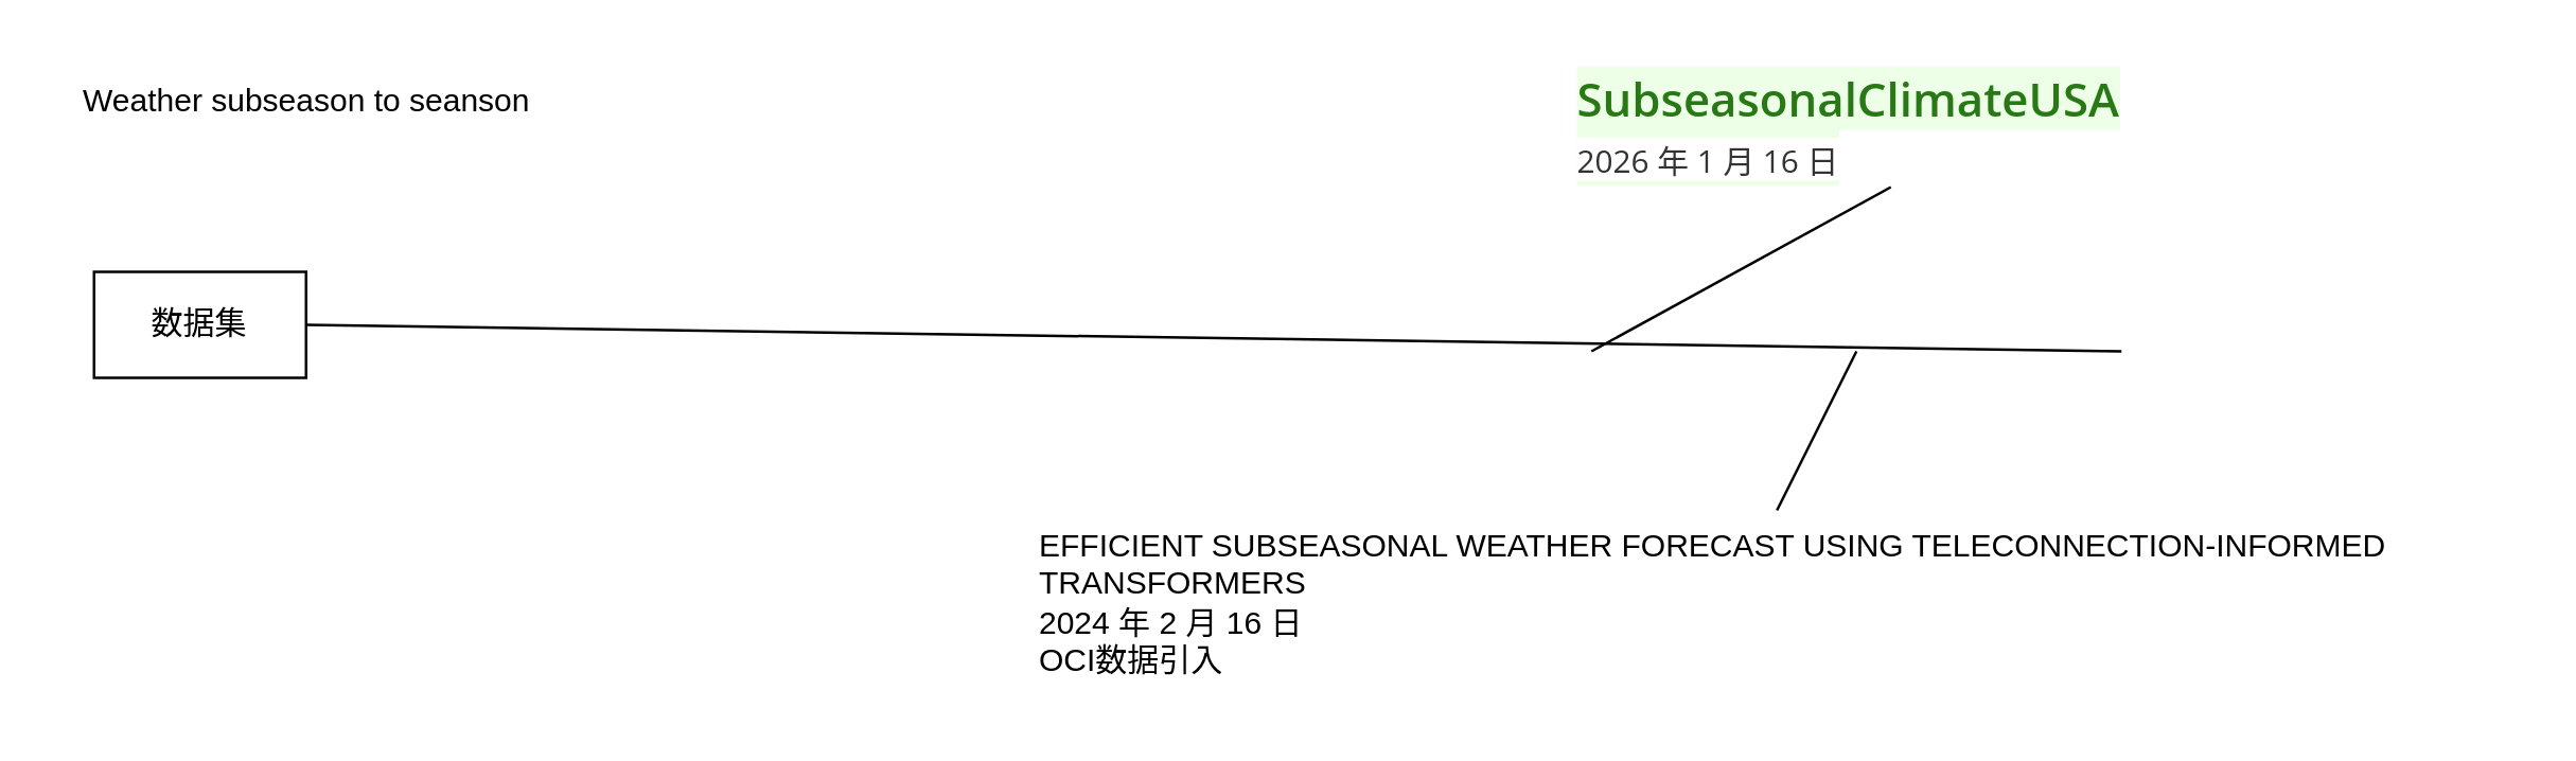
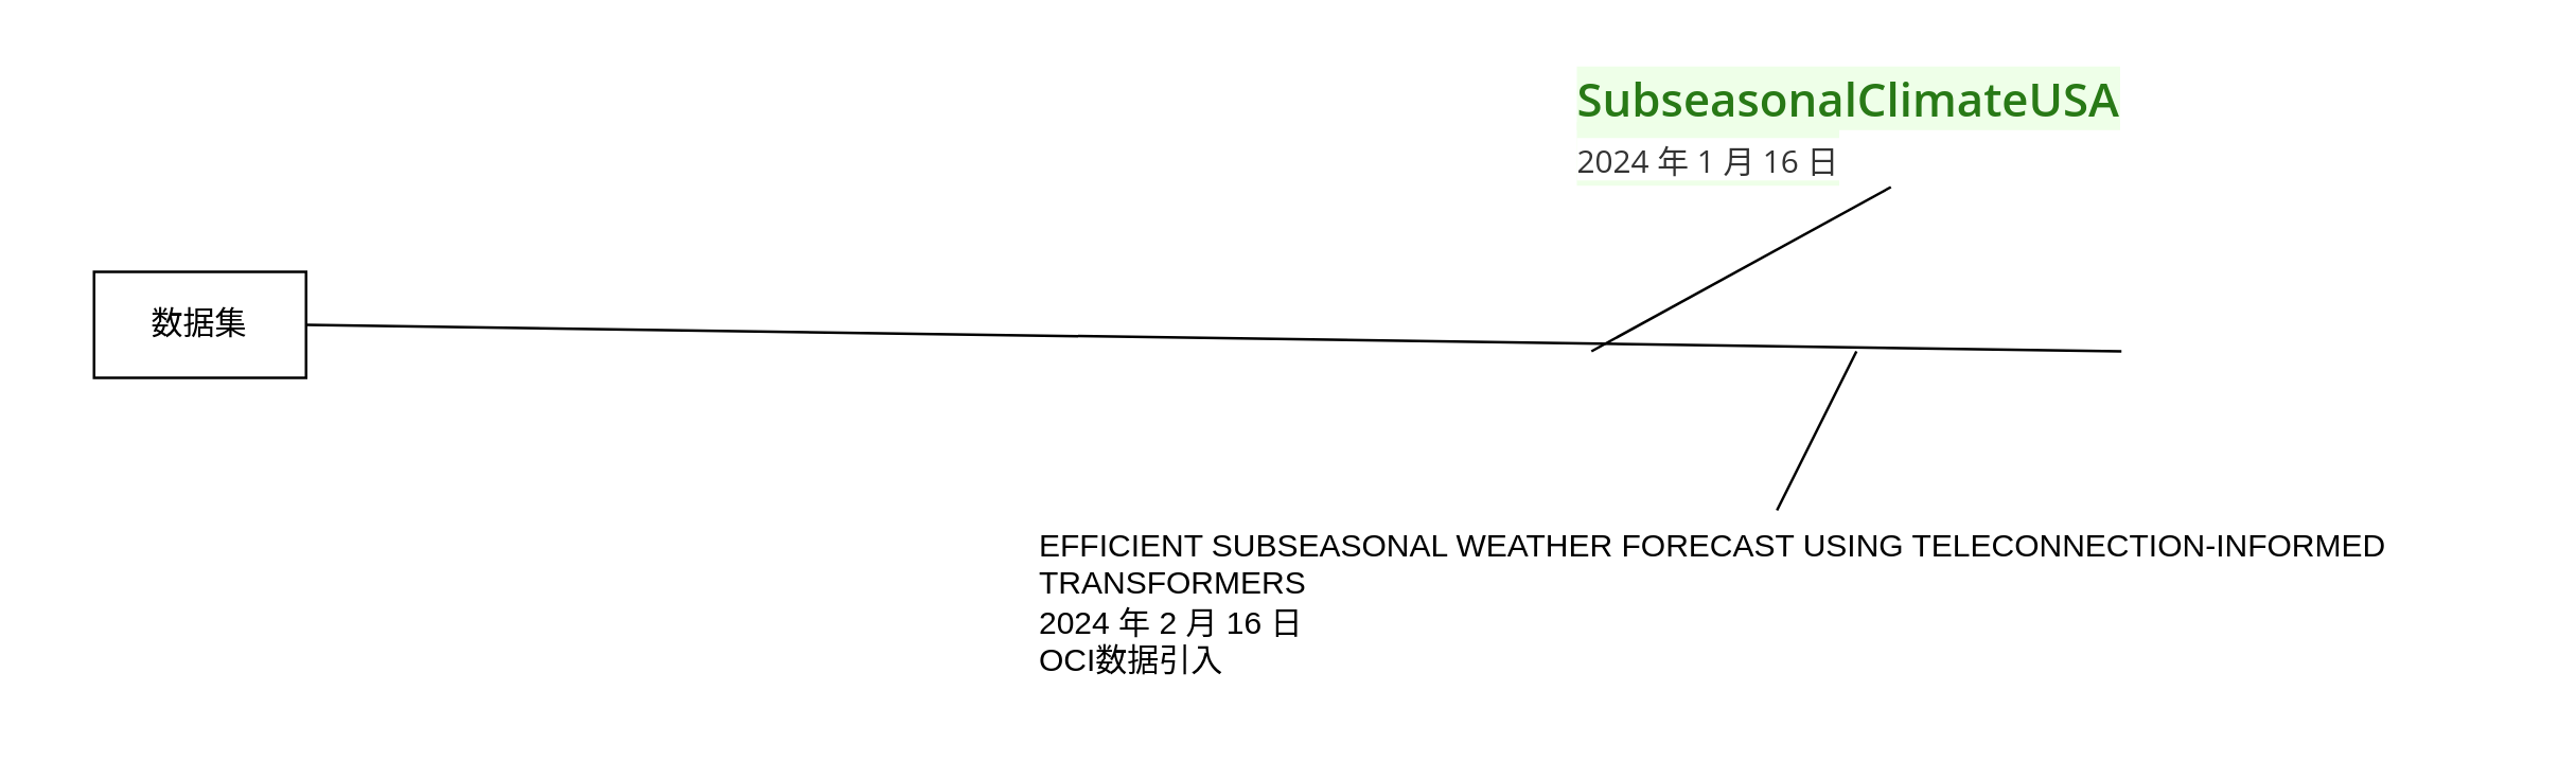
  <mxCell id="0" />
  <mxCell id="1" parent="0" />
- <mxCell id="2" value="Weather subseason to seanson&lt;div&gt;&lt;br&gt;&lt;/div&gt;" style="text;html=1;align=center;verticalAlign=middle;resizable=0;points=[];autosize=1;strokeColor=none;fillColor=none;" vertex="1" parent="1"><mxGeometry x="20" y="25" width="190" height="40" as="geometry" /></mxCell>
  <mxCell id="3" value="数据集" style="whiteSpace=wrap;html=1;" vertex="1" parent="1"><mxGeometry x="35" y="102" width="80" height="40" as="geometry" /></mxCell>
  <mxCell id="4" value="" style="endArrow=none;html=1;rounded=0;exitX=1;exitY=0.5;exitDx=0;exitDy=0;" edge="1" parent="1" source="3"><mxGeometry width="50" height="50" relative="1" as="geometry"><mxPoint x="410" y="252" as="sourcePoint" /><mxPoint x="800" y="132" as="targetPoint" /></mxGeometry></mxCell>
  <mxCell id="5" value="" style="endArrow=none;html=1;rounded=0;exitX=0.5;exitY=1;exitDx=0;exitDy=0;" edge="1" parent="1" source="6"><mxGeometry width="50" height="50" relative="1" as="geometry"><mxPoint x="220" y="182" as="sourcePoint" /><mxPoint x="600" y="132" as="targetPoint" /></mxGeometry></mxCell>
- <mxCell id="6" value="&lt;span style=&quot;color: rgb(40, 121, 22); font-family: &amp;quot;Open Sans&amp;quot;, &amp;quot;Lucida Grande&amp;quot;, &amp;quot;Helvetica Neue&amp;quot;, Helvetica, Arial, sans-serif; font-size: 17.5px; font-style: normal; font-variant-ligatures: normal; font-variant-caps: normal; font-weight: 600; letter-spacing: normal; orphans: 2; text-align: left; text-indent: 0px; text-transform: none; widows: 2; word-spacing: 0px; -webkit-text-stroke-width: 0px; white-space: normal; background-color: rgb(238, 255, 232); text-decoration-thickness: initial; text-decoration-style: initial; text-decoration-color: initial; display: inline !important; float: none;&quot;&gt;SubseasonalClimateUSA&lt;/span&gt;&lt;div&gt;&lt;span style=&quot;color: rgb(40, 121, 22); font-family: &amp;quot;Open Sans&amp;quot;, &amp;quot;Lucida Grande&amp;quot;, &amp;quot;Helvetica Neue&amp;quot;, Helvetica, Arial, sans-serif; font-size: 17.5px; font-style: normal; font-variant-ligatures: normal; font-variant-caps: normal; font-weight: 600; letter-spacing: normal; orphans: 2; text-align: left; text-indent: 0px; text-transform: none; widows: 2; word-spacing: 0px; -webkit-text-stroke-width: 0px; white-space: normal; background-color: rgb(238, 255, 232); text-decoration-thickness: initial; text-decoration-style: initial; text-decoration-color: initial; display: inline !important; float: none;&quot;&gt;&lt;span style=&quot;color: rgb(51, 51, 51); font-size: 11.9px; font-weight: 400; background-color: rgb(255, 255, 255);&quot;&gt;2026 年 1 月 16 日&lt;/span&gt;&lt;br&gt;&lt;/span&gt;&lt;/div&gt;" style="text;whiteSpace=wrap;html=1;" vertex="1" parent="1"><mxGeometry x="593" y="20" width="240" height="50" as="geometry" /></mxCell>
+ <mxCell id="6" value="&lt;span style=&quot;color: rgb(40, 121, 22); font-family: &amp;quot;Open Sans&amp;quot;, &amp;quot;Lucida Grande&amp;quot;, &amp;quot;Helvetica Neue&amp;quot;, Helvetica, Arial, sans-serif; font-size: 17.5px; font-style: normal; font-variant-ligatures: normal; font-variant-caps: normal; font-weight: 600; letter-spacing: normal; orphans: 2; text-align: left; text-indent: 0px; text-transform: none; widows: 2; word-spacing: 0px; -webkit-text-stroke-width: 0px; white-space: normal; background-color: rgb(238, 255, 232); text-decoration-thickness: initial; text-decoration-style: initial; text-decoration-color: initial; display: inline !important; float: none;&quot;&gt;SubseasonalClimateUSA&lt;/span&gt;&lt;div&gt;&lt;span style=&quot;color: rgb(40, 121, 22); font-family: &amp;quot;Open Sans&amp;quot;, &amp;quot;Lucida Grande&amp;quot;, &amp;quot;Helvetica Neue&amp;quot;, Helvetica, Arial, sans-serif; font-size: 17.5px; font-style: normal; font-variant-ligatures: normal; font-variant-caps: normal; font-weight: 600; letter-spacing: normal; orphans: 2; text-align: left; text-indent: 0px; text-transform: none; widows: 2; word-spacing: 0px; -webkit-text-stroke-width: 0px; white-space: normal; background-color: rgb(238, 255, 232); text-decoration-thickness: initial; text-decoration-style: initial; text-decoration-color: initial; display: inline !important; float: none;&quot;&gt;&lt;span style=&quot;color: rgb(51, 51, 51); font-size: 11.9px; font-weight: 400; background-color: rgb(255, 255, 255);&quot;&gt;2024 年 1 月 16 日&lt;/span&gt;&lt;br&gt;&lt;/span&gt;&lt;/div&gt;" style="text;whiteSpace=wrap;html=1;" vertex="1" parent="1"><mxGeometry x="593" y="20" width="240" height="50" as="geometry" /></mxCell>
  <mxCell id="7" value="EFFICIENT SUBSEASONAL WEATHER FORECAST USING TELECONNECTION-INFORMED TRANSFORMERS&#10;2024 年 2 月 16 日&#10;OCI数据引入&#10;&#10;" style="text;whiteSpace=wrap;" vertex="1" parent="1"><mxGeometry x="390" y="192" width="560" height="70" as="geometry" /></mxCell>
  <mxCell id="8" value="" style="endArrow=none;html=1;rounded=0;exitX=0.5;exitY=0;exitDx=0;exitDy=0;" edge="1" parent="1" source="7"><mxGeometry width="50" height="50" relative="1" as="geometry"><mxPoint x="230" y="192" as="sourcePoint" /><mxPoint x="700" y="132" as="targetPoint" /></mxGeometry></mxCell>
